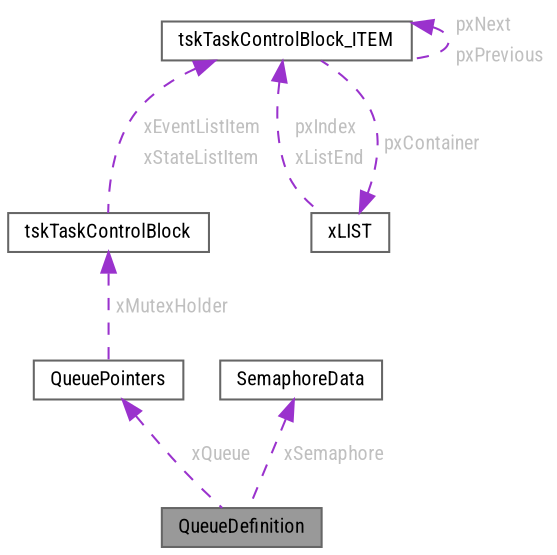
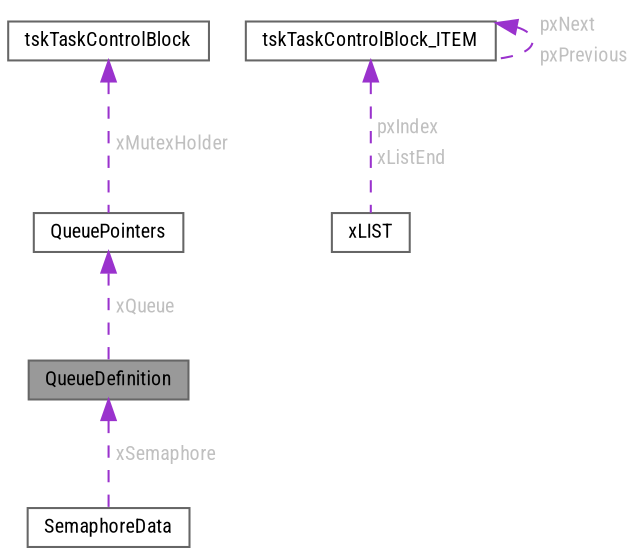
  digraph {
    fontname="Roboto Condensed"
    node [color=gray40 fillcolor=white fontname="Roboto Condensed" fontsize=10 shape=box style=filled]
    edge [color=darkorchid3 dir=back fontcolor=grey fontname="Roboto Condensed" fontsize=10 labelfontname=Helvetica labelfontsize=10 style=dashed]
    n1 [fillcolor=grey60 fontcolor=black height=0.2 label=QueueDefinition width=0.4]
    n2 [height=0.2 label=QueuePointers width=0.4]
    n3 [height=0.2 label=SemaphoreData width=0.4]
    n4 [height=0.2 label=tskTaskControlBlock width=0.4]
    n5 [height=0.2 label=tskTaskControlBlock_ITEM width=0.4]
    n6 [height=0.2 label=xLIST width=0.4]
    n2 -> n1 [label=<<TABLE CELLBORDER="0" BORDER="0"><TR><TD VALIGN="top" ALIGN="LEFT" CELLPADDING="1" CELLSPACING="0">xQueue</TD></TR> </TABLE>>]
-   n3 -> n1 [label=<<TABLE CELLBORDER="0" BORDER="0"><TR><TD VALIGN="top" ALIGN="LEFT" CELLPADDING="1" CELLSPACING="0">xSemaphore</TD></TR> </TABLE>>]
+   n1 -> n3 [label=<<TABLE CELLBORDER="0" BORDER="0"><TR><TD VALIGN="top" ALIGN="LEFT" CELLPADDING="1" CELLSPACING="0">xSemaphore</TD></TR> </TABLE>>]
    n4 -> n2 [label=<<TABLE CELLBORDER="0" BORDER="0"><TR><TD VALIGN="top" ALIGN="LEFT" CELLPADDING="1" CELLSPACING="0">xMutexHolder</TD></TR> </TABLE>>]
-   n5 -> n4 [label=<<TABLE CELLBORDER="0" BORDER="0"><TR><TD VALIGN="top" ALIGN="LEFT" CELLPADDING="1" CELLSPACING="0">xEventListItem</TD></TR> <TR><TD VALIGN="top" ALIGN="LEFT" CELLPADDING="1" CELLSPACING="0">xStateListItem</TD></TR> </TABLE>>]
    n5 -> n5 [label=<<TABLE CELLBORDER="0" BORDER="0"><TR><TD VALIGN="top" ALIGN="LEFT" CELLPADDING="1" CELLSPACING="0">pxNext</TD></TR> <TR><TD VALIGN="top" ALIGN="LEFT" CELLPADDING="1" CELLSPACING="0">pxPrevious</TD></TR> </TABLE>>]
    n5 -> n6 [label=<<TABLE CELLBORDER="0" BORDER="0"><TR><TD VALIGN="top" ALIGN="LEFT" CELLPADDING="1" CELLSPACING="0">pxIndex</TD></TR> <TR><TD VALIGN="top" ALIGN="LEFT" CELLPADDING="1" CELLSPACING="0">xListEnd</TD></TR> </TABLE>>]
-   n6 -> n5 [label=<<TABLE CELLBORDER="0" BORDER="0"><TR><TD VALIGN="top" ALIGN="LEFT" CELLPADDING="1" CELLSPACING="0">pxContainer</TD></TR> </TABLE>>]
  }
